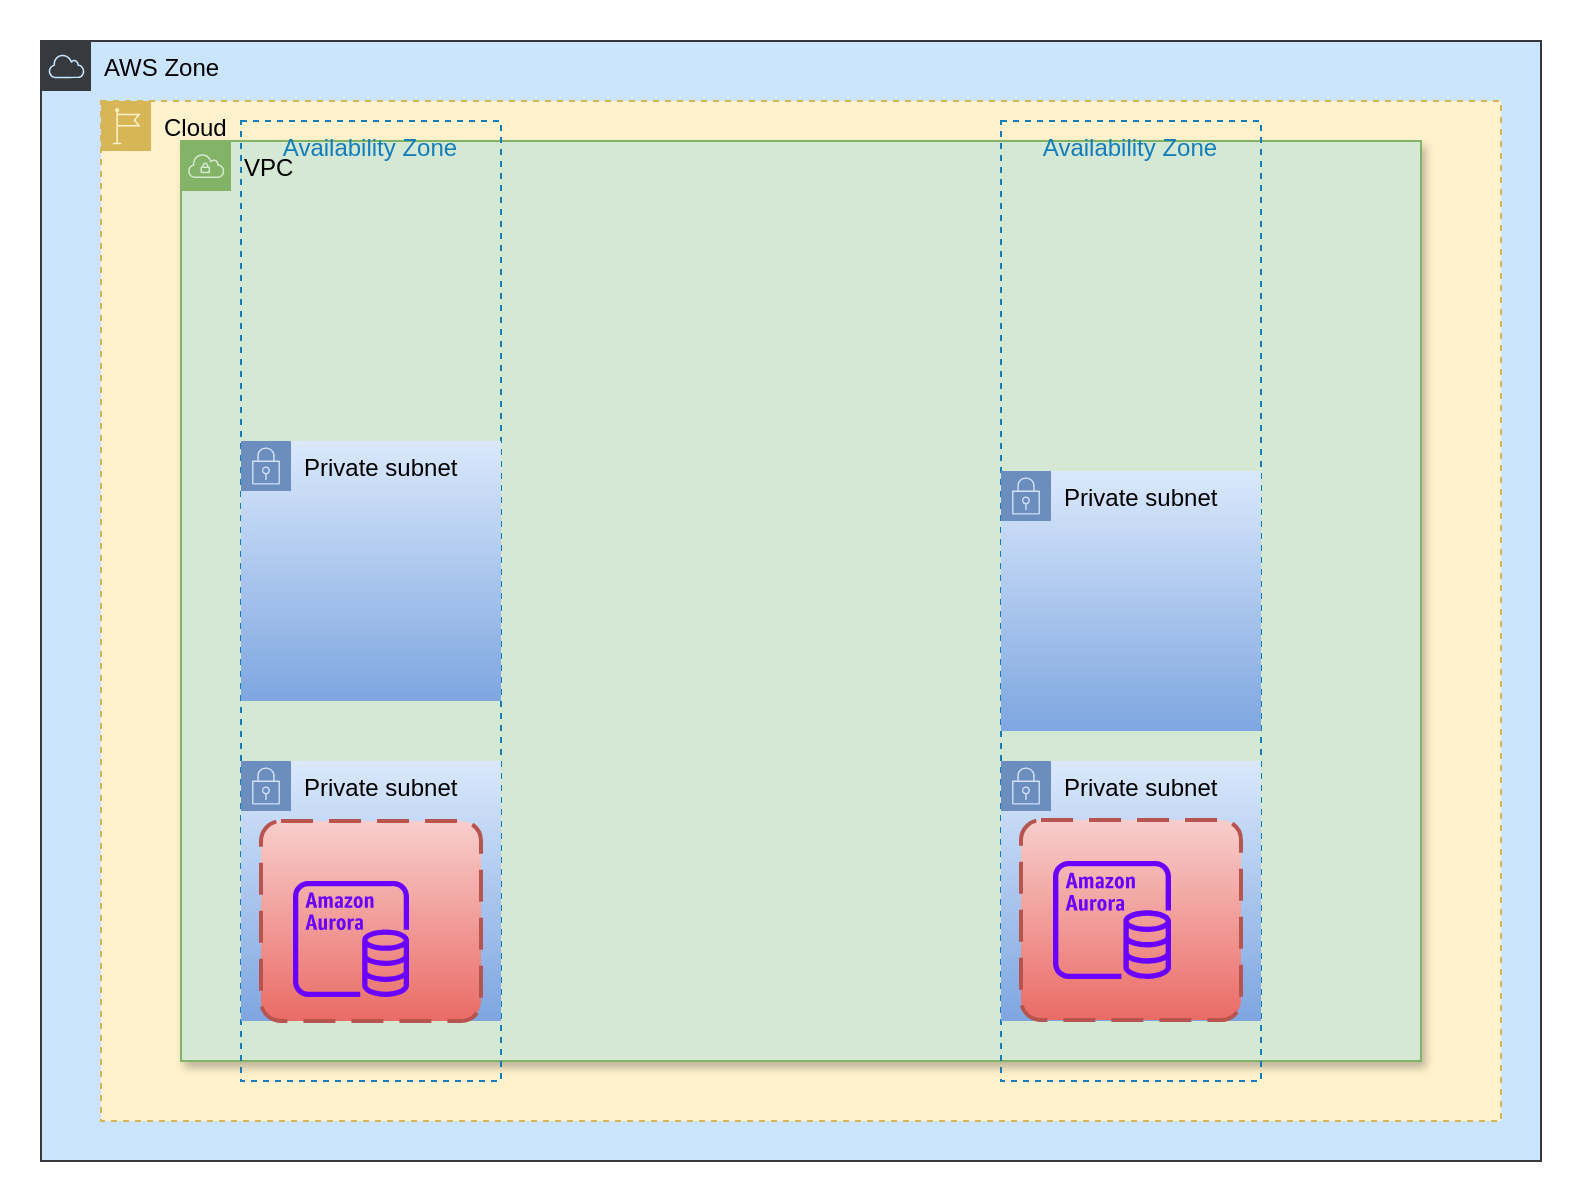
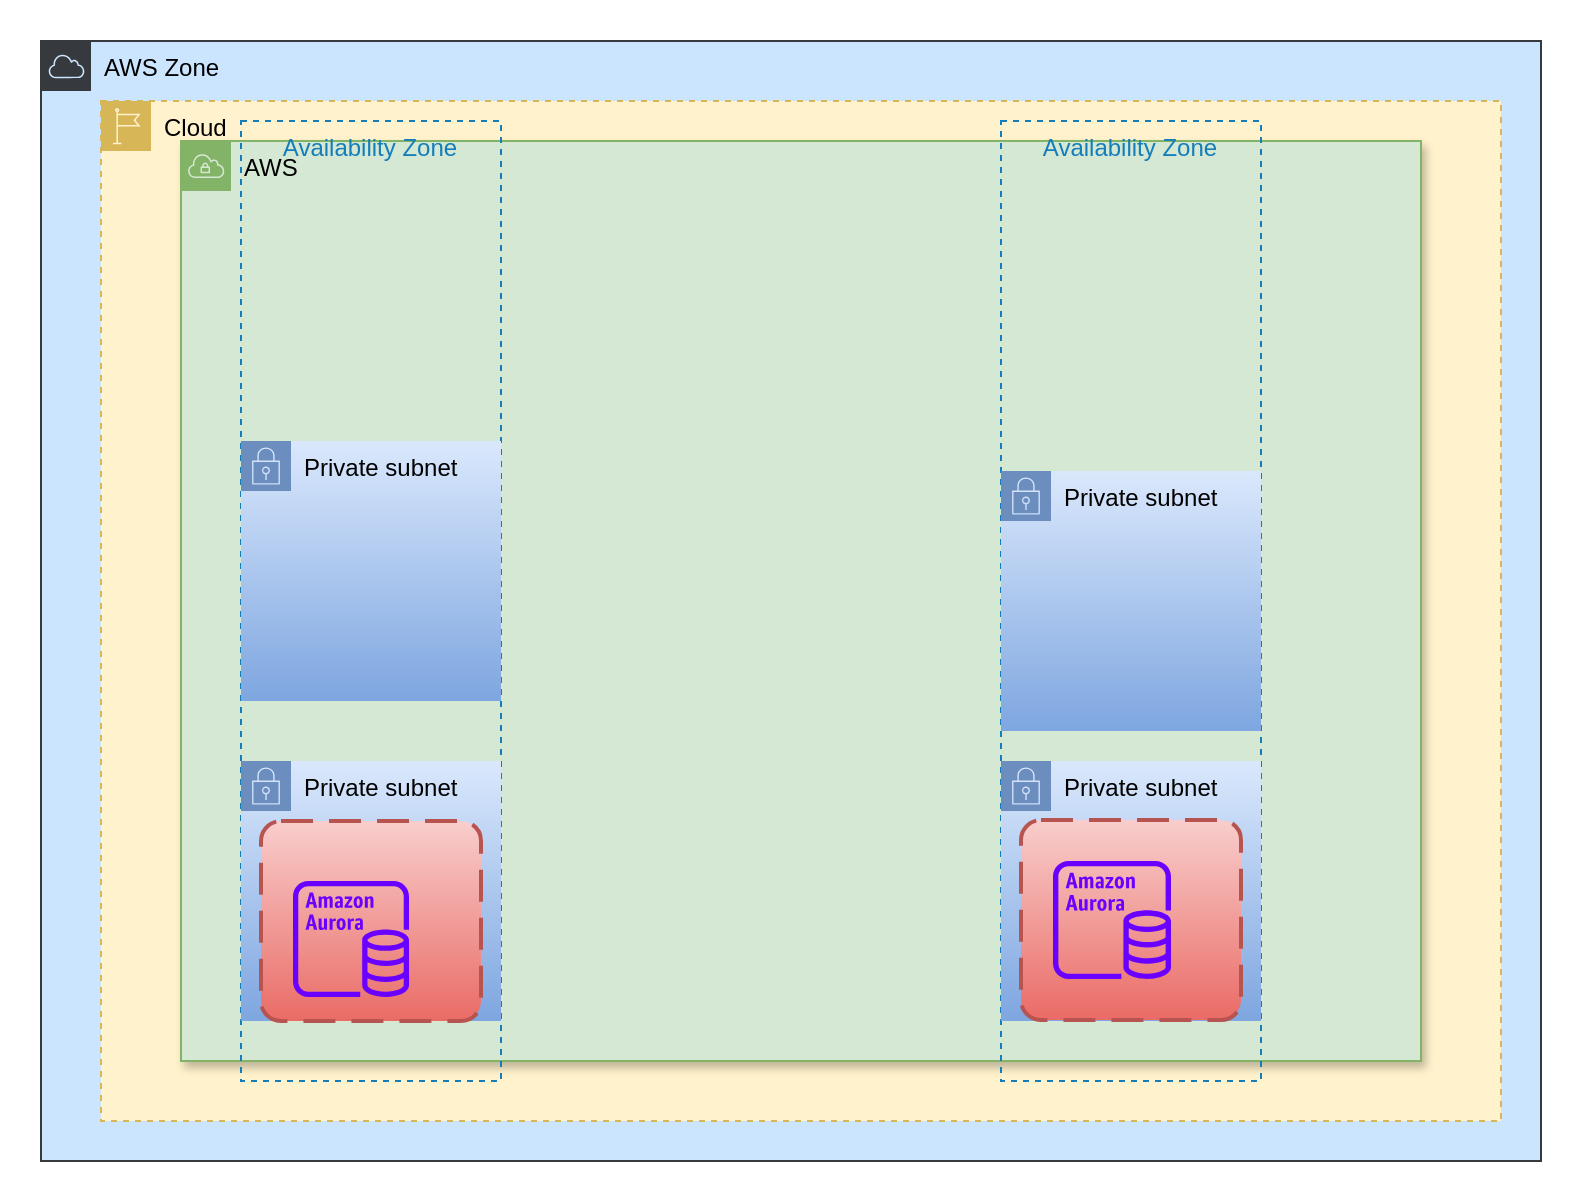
  <mxCell id="0" />
  <mxCell id="1" parent="0" />
  <mxCell id="2" value="AWS Zone" style="outlineConnect=0;html=1;whiteSpace=wrap;fontSize=12;fontStyle=0;shape=mxgraph.aws4.group;grIcon=mxgraph.aws4.group_aws_cloud;strokeColor=#36393d;fillColor=#cce5ff;verticalAlign=top;align=left;spacingLeft=30;dashed=0;" vertex="1" parent="1"><mxGeometry x="20" y="20" width="750" height="560" as="geometry" /></mxCell>
  <mxCell id="3" value="Cloud" style="outlineConnect=0;html=1;whiteSpace=wrap;fontSize=12;fontStyle=0;shape=mxgraph.aws4.group;grIcon=mxgraph.aws4.group_region;strokeColor=#d6b656;fillColor=#fff2cc;verticalAlign=top;align=left;spacingLeft=30;dashed=1;" vertex="1" parent="1"><mxGeometry x="50" y="50" width="700" height="510" as="geometry" /></mxCell>
- <mxCell id="4" value="VPC" style="points=[[0,0],[0.25,0],[0.5,0],[0.75,0],[1,0],[1,0.25],[1,0.5],[1,0.75],[1,1],[0.75,1],[0.5,1],[0.25,1],[0,1],[0,0.75],[0,0.5],[0,0.25]];outlineConnect=0;html=1;whiteSpace=wrap;fontSize=12;fontStyle=0;shape=mxgraph.aws4.group;grIcon=mxgraph.aws4.group_vpc;strokeColor=#82b366;fillColor=#d5e8d4;verticalAlign=top;align=left;spacingLeft=30;dashed=0;shadow=1;sketch=0;" vertex="1" parent="1"><mxGeometry x="90" y="70" width="620" height="460" as="geometry" /></mxCell>
+ <mxCell id="4" value="AWS" style="points=[[0,0],[0.25,0],[0.5,0],[0.75,0],[1,0],[1,0.25],[1,0.5],[1,0.75],[1,1],[0.75,1],[0.5,1],[0.25,1],[0,1],[0,0.75],[0,0.5],[0,0.25]];outlineConnect=0;html=1;whiteSpace=wrap;fontSize=12;fontStyle=0;shape=mxgraph.aws4.group;grIcon=mxgraph.aws4.group_vpc;strokeColor=#82b366;fillColor=#d5e8d4;verticalAlign=top;align=left;spacingLeft=30;dashed=0;shadow=1;sketch=0;" vertex="1" parent="1"><mxGeometry x="90" y="70" width="620" height="460" as="geometry" /></mxCell>
  <mxCell id="5" value="Availability Zone" style="fillColor=none;strokeColor=#147EBA;dashed=1;verticalAlign=top;fontStyle=0;fontColor=#147EBA;" vertex="1" parent="1"><mxGeometry x="120" y="60" width="130" height="480" as="geometry" /></mxCell>
  <mxCell id="6" value="Availability Zone" style="fillColor=none;strokeColor=#147EBA;dashed=1;verticalAlign=top;fontStyle=0;fontColor=#147EBA;" vertex="1" parent="1"><mxGeometry x="500" y="60" width="130" height="480" as="geometry" /></mxCell>
  <mxCell id="7" value="Private subnet" style="points=[[0,0],[0.25,0],[0.5,0],[0.75,0],[1,0],[1,0.25],[1,0.5],[1,0.75],[1,1],[0.75,1],[0.5,1],[0.25,1],[0,1],[0,0.75],[0,0.5],[0,0.25]];outlineConnect=0;html=1;whiteSpace=wrap;fontSize=12;fontStyle=0;shape=mxgraph.aws4.group;grIcon=mxgraph.aws4.group_security_group;grStroke=0;strokeColor=#6c8ebf;fillColor=#dae8fc;verticalAlign=top;align=left;spacingLeft=30;dashed=0;gradientColor=#7ea6e0;" vertex="1" parent="1"><mxGeometry x="120" y="220" width="130" height="130" as="geometry" /></mxCell>
  <mxCell id="8" value="Private subnet" style="points=[[0,0],[0.25,0],[0.5,0],[0.75,0],[1,0],[1,0.25],[1,0.5],[1,0.75],[1,1],[0.75,1],[0.5,1],[0.25,1],[0,1],[0,0.75],[0,0.5],[0,0.25]];outlineConnect=0;gradientColor=#7ea6e0;html=1;whiteSpace=wrap;fontSize=12;fontStyle=0;shape=mxgraph.aws4.group;grIcon=mxgraph.aws4.group_security_group;grStroke=0;strokeColor=#6c8ebf;fillColor=#dae8fc;verticalAlign=top;align=left;spacingLeft=30;dashed=0;" vertex="1" parent="1"><mxGeometry x="120" y="380" width="130" height="130" as="geometry" /></mxCell>
  <mxCell id="9" value="Private subnet" style="points=[[0,0],[0.25,0],[0.5,0],[0.75,0],[1,0],[1,0.25],[1,0.5],[1,0.75],[1,1],[0.75,1],[0.5,1],[0.25,1],[0,1],[0,0.75],[0,0.5],[0,0.25]];outlineConnect=0;html=1;whiteSpace=wrap;fontSize=12;fontStyle=0;shape=mxgraph.aws4.group;grIcon=mxgraph.aws4.group_security_group;grStroke=0;strokeColor=#6c8ebf;fillColor=#dae8fc;verticalAlign=top;align=left;spacingLeft=30;dashed=0;gradientColor=#7ea6e0;" vertex="1" parent="1"><mxGeometry x="500" y="235" width="130" height="130" as="geometry" /></mxCell>
  <mxCell id="10" value="Private subnet" style="points=[[0,0],[0.25,0],[0.5,0],[0.75,0],[1,0],[1,0.25],[1,0.5],[1,0.75],[1,1],[0.75,1],[0.5,1],[0.25,1],[0,1],[0,0.75],[0,0.5],[0,0.25]];outlineConnect=0;gradientColor=#7ea6e0;html=1;whiteSpace=wrap;fontSize=12;fontStyle=0;shape=mxgraph.aws4.group;grIcon=mxgraph.aws4.group_security_group;grStroke=0;strokeColor=#6c8ebf;fillColor=#dae8fc;verticalAlign=top;align=left;spacingLeft=30;dashed=0;" vertex="1" parent="1"><mxGeometry x="500" y="380" width="130" height="130" as="geometry" /></mxCell>
  <mxCell id="11" value="" style="rounded=1;arcSize=10;dashed=1;strokeColor=#b85450;fillColor=#f8cecc;dashPattern=8 4;strokeWidth=2;gradientColor=#ea6b66;" vertex="1" parent="1"><mxGeometry x="130" y="410" width="110" height="100" as="geometry" /></mxCell>
  <mxCell id="12" value="" style="rounded=1;arcSize=10;dashed=1;strokeColor=#b85450;fillColor=#f8cecc;dashPattern=8 4;strokeWidth=2;gradientColor=#ea6b66;" vertex="1" parent="1"><mxGeometry x="510" y="409.5" width="110" height="100" as="geometry" /></mxCell>
  <mxCell id="13" value="" style="outlineConnect=0;fontColor=#ffffff;fillColor=#6a00ff;strokeColor=#3700CC;dashed=0;verticalLabelPosition=bottom;verticalAlign=top;align=center;html=1;fontSize=12;fontStyle=0;aspect=fixed;pointerEvents=1;shape=mxgraph.aws4.aurora_instance;" vertex="1" parent="1"><mxGeometry x="146" y="440" width="58" height="58" as="geometry" /></mxCell>
  <mxCell id="14" value="" style="outlineConnect=0;fontColor=#ffffff;fillColor=#6a00ff;strokeColor=#3700CC;dashed=0;verticalLabelPosition=bottom;verticalAlign=top;align=center;html=1;fontSize=12;fontStyle=0;aspect=fixed;pointerEvents=1;shape=mxgraph.aws4.aurora_instance;" vertex="1" parent="1"><mxGeometry x="526" y="430" width="59" height="59" as="geometry" /></mxCell>
